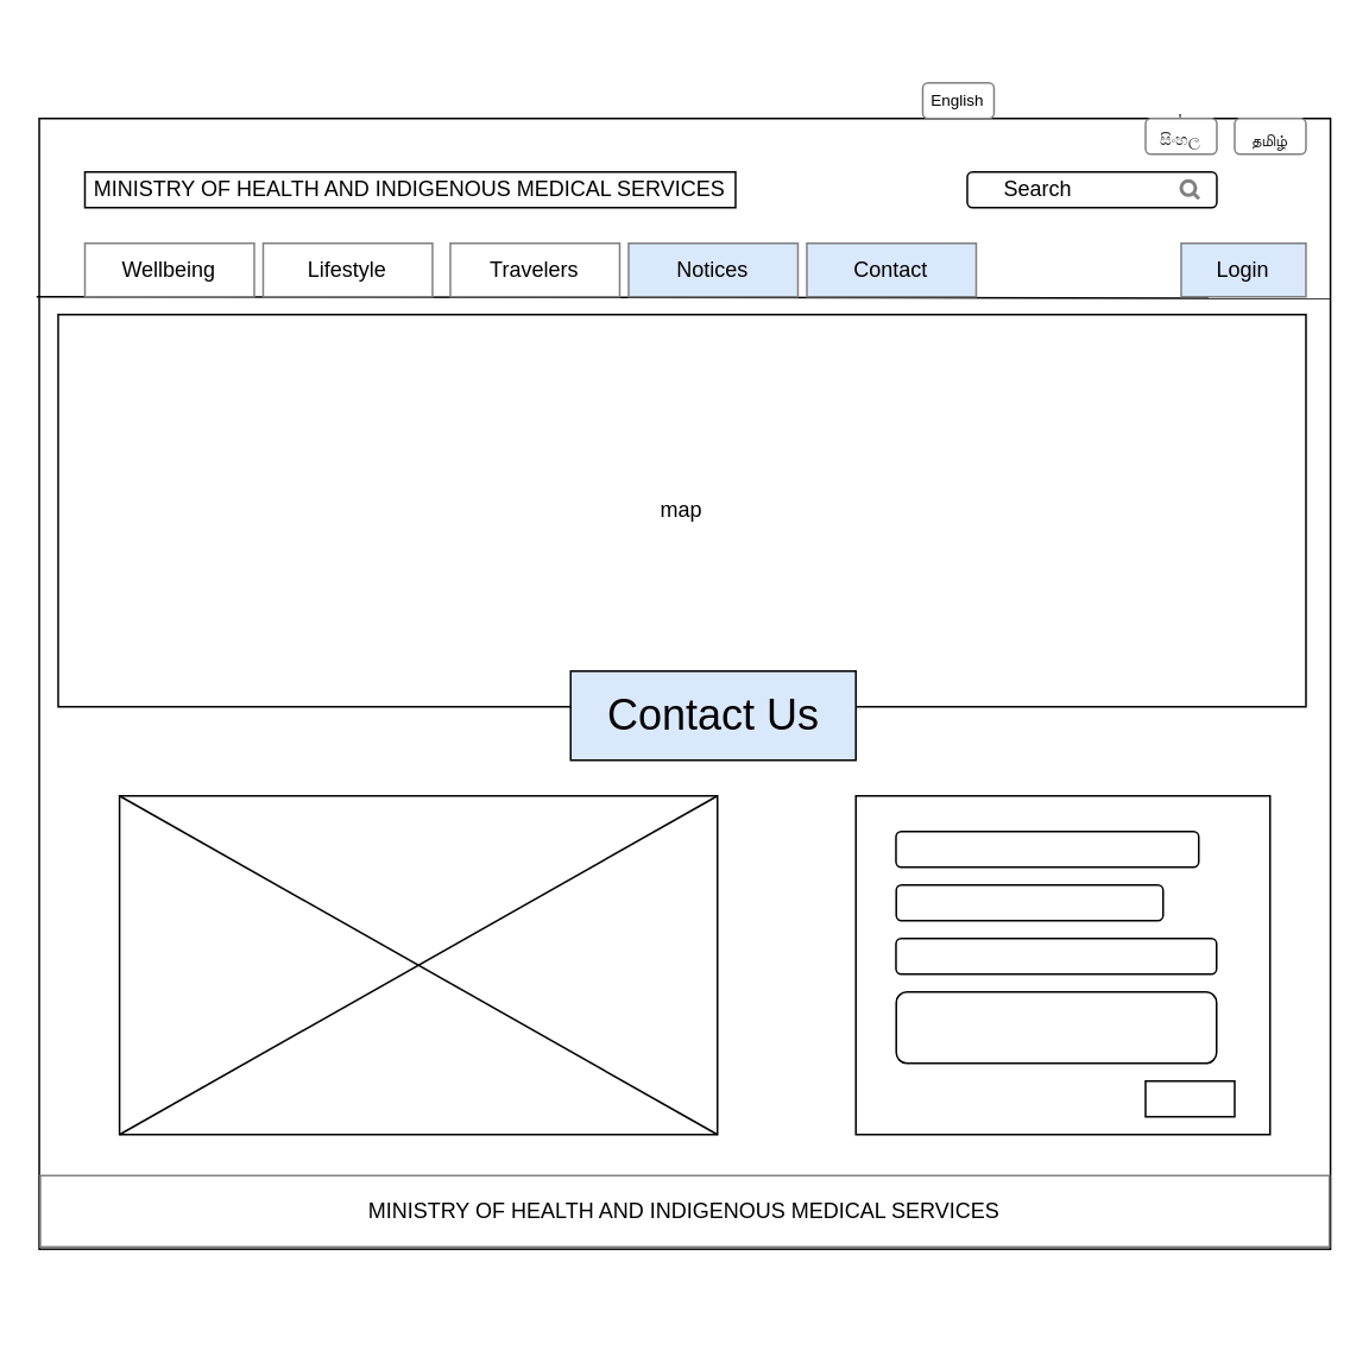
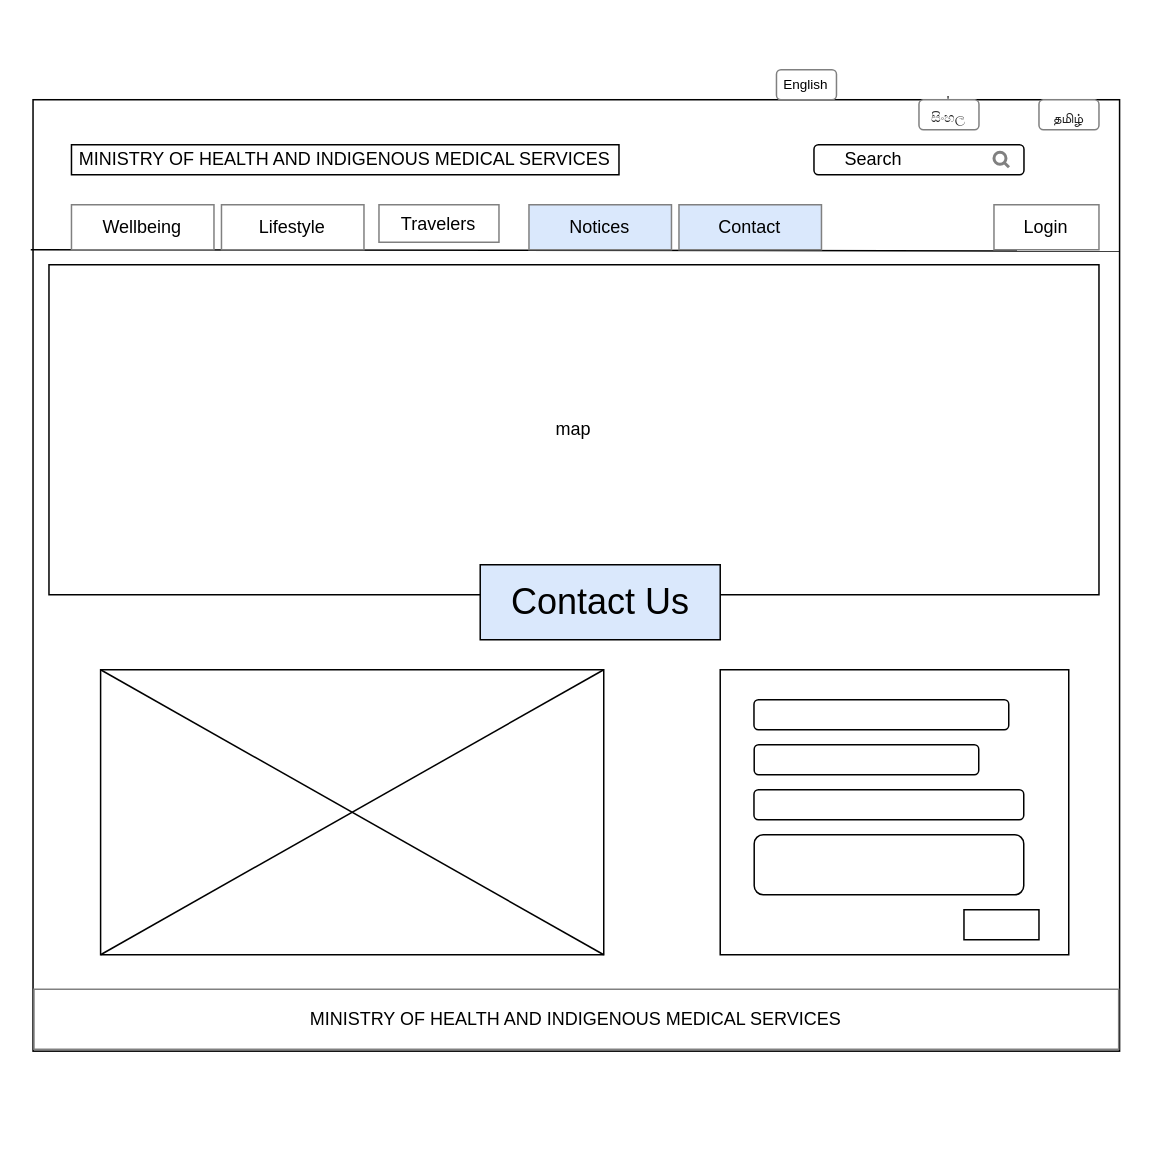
  <mxCell id="0" />
  <mxCell id="1" parent="0" />
  <mxCell id="2" value="" style="rounded=0;whiteSpace=wrap;html=1;rotation=90;textDirection=rtl;labelPosition=left;verticalLabelPosition=middle;align=right;verticalAlign=middle;" parent="1" vertex="1"><mxGeometry x="66.57" y="20.95" width="634.29" height="724.37" as="geometry" /></mxCell>
  <mxCell id="3" value="MINISTRY OF HEALTH AND INDIGENOUS MEDICAL SERVICES" style="rounded=0;whiteSpace=wrap;html=1;" parent="1" vertex="1"><mxGeometry x="47.15" y="96" width="365" height="20" as="geometry" /></mxCell>
  <mxCell id="4" value="" style="rounded=1;whiteSpace=wrap;html=1;comic=0;shadow=0;glass=0;" parent="1" vertex="1"><mxGeometry x="542.15" y="96" width="140" height="20" as="geometry" /></mxCell>
  <mxCell id="5" value="" style="html=1;verticalLabelPosition=bottom;align=center;labelBackgroundColor=#ffffff;verticalAlign=top;strokeWidth=2;strokeColor=#808080;shadow=0;dashed=0;shape=mxgraph.ios7.icons.looking_glass;glass=0;comic=0;" parent="1" vertex="1"><mxGeometry x="662.15" y="101" width="10" height="10" as="geometry" /></mxCell>
  <mxCell id="6" value="Search" style="text;html=1;strokeColor=none;fillColor=none;align=center;verticalAlign=middle;whiteSpace=wrap;rounded=0;shadow=0;glass=0;comic=0;" parent="1" vertex="1"><mxGeometry x="562.15" y="96" width="40" height="20" as="geometry" /></mxCell>
  <mxCell id="7" value="" style="endArrow=none;html=1;entryX=0.159;entryY=0;entryDx=0;entryDy=0;entryPerimeter=0;" parent="1" target="2" edge="1"><mxGeometry width="50" height="50" relative="1" as="geometry"><mxPoint x="20" y="166" as="sourcePoint" /><mxPoint x="678.15" y="186" as="targetPoint" /></mxGeometry></mxCell>
  <mxCell id="8" value="Wellbeing" style="rounded=0;whiteSpace=wrap;html=1;shadow=0;glass=0;comic=0;strokeColor=#808080;" parent="1" vertex="1"><mxGeometry x="47.15" y="136" width="95" height="30" as="geometry" /></mxCell>
  <mxCell id="9" value="Lifestyle" style="rounded=0;whiteSpace=wrap;html=1;shadow=0;glass=0;comic=0;strokeColor=#808080;" parent="1" vertex="1"><mxGeometry x="147.15" y="136" width="95" height="30" as="geometry" /></mxCell>
- <mxCell id="10" value="Travelers" style="rounded=0;whiteSpace=wrap;html=1;shadow=0;glass=0;comic=0;strokeColor=#808080;" parent="1" vertex="1"><mxGeometry x="252.15" y="136" width="95" height="30" as="geometry" /></mxCell>
+ <mxCell id="10" value="Travelers" style="rounded=0;whiteSpace=wrap;html=1;shadow=0;glass=0;comic=0;strokeColor=#808080;" parent="1" vertex="1"><mxGeometry x="252.15" y="136" width="80" height="25" as="geometry" /></mxCell>
  <mxCell id="11" value="Notices" style="rounded=0;whiteSpace=wrap;html=1;shadow=0;glass=0;comic=0;strokeColor=#808080;fillColor=#dae8fc;" parent="1" vertex="1"><mxGeometry x="352.15" y="136" width="95" height="30" as="geometry" /></mxCell>
  <mxCell id="12" value="Contact" style="rounded=0;whiteSpace=wrap;html=1;shadow=0;glass=0;comic=0;strokeColor=#808080;fillColor=#dae8fc;" parent="1" vertex="1"><mxGeometry x="452.15" y="136" width="95" height="30" as="geometry" /></mxCell>
- <mxCell id="13" value="Login" style="rounded=0;whiteSpace=wrap;html=1;shadow=0;glass=0;comic=0;strokeColor=#808080;fillColor=#dae8fc;" parent="1" vertex="1"><mxGeometry x="662.15" y="136" width="70" height="30" as="geometry" /></mxCell>
+ <mxCell id="13" value="Login" style="rounded=0;whiteSpace=wrap;html=1;shadow=0;glass=0;comic=0;strokeColor=#808080;" parent="1" vertex="1"><mxGeometry x="662.15" y="136" width="70" height="30" as="geometry" /></mxCell>
  <mxCell id="14" value="English" style="rounded=1;whiteSpace=wrap;html=1;shadow=0;glass=0;comic=0;strokeColor=#808080;fontSize=9;" parent="1" vertex="1"><mxGeometry x="517.15" y="46" width="40" height="20" as="geometry" /></mxCell>
- <mxCell id="15" value="'&lt;br style=&quot;white-space: normal; font-size: 9px;&quot;&gt;&lt;span style=&quot;color: rgb(34, 34, 34); font-family: arial, sans-serif; text-align: left; white-space: pre-wrap; font-size: 9px;&quot;&gt;සිංහල&lt;/span&gt;" style="rounded=1;whiteSpace=wrap;html=1;shadow=0;glass=0;comic=0;strokeColor=#808080;perimeterSpacing=0;strokeWidth=1;verticalAlign=bottom;fontSize=9;" parent="1" vertex="1"><mxGeometry x="642.15" y="66" width="40" height="20" as="geometry" /></mxCell>
+ <mxCell id="15" value="'&lt;br style=&quot;white-space: normal; font-size: 9px;&quot;&gt;&lt;span style=&quot;color: rgb(34, 34, 34); font-family: arial, sans-serif; text-align: left; white-space: pre-wrap; font-size: 9px;&quot;&gt;සිංහල&lt;/span&gt;" style="rounded=1;whiteSpace=wrap;html=1;shadow=0;glass=0;comic=0;strokeColor=#808080;perimeterSpacing=0;strokeWidth=1;verticalAlign=bottom;fontSize=9;" parent="1" vertex="1"><mxGeometry x="612.15" y="66" width="40" height="20" as="geometry" /></mxCell>
  <mxCell id="16" value="&lt;br style=&quot;font-size: 9px;&quot;&gt;&lt;span style=&quot;color: rgb(34 , 34 , 34) ; font-family: &amp;quot;arial&amp;quot; , sans-serif ; text-align: left ; white-space: pre-wrap ; font-size: 9px&quot;&gt;தமிழ்&lt;/span&gt;" style="rounded=1;whiteSpace=wrap;html=1;shadow=0;glass=0;comic=0;strokeColor=#808080;perimeterSpacing=0;strokeWidth=1;verticalAlign=bottom;fontSize=9;spacing=1;" parent="1" vertex="1"><mxGeometry x="692.15" y="66" width="40" height="20" as="geometry" /></mxCell>
  <mxCell id="17" value="&lt;span style=&quot;font-size: 12px ; white-space: normal&quot;&gt;MINISTRY OF HEALTH AND INDIGENOUS MEDICAL SERVICES&lt;/span&gt;" style="rounded=0;whiteSpace=wrap;html=1;shadow=0;glass=0;comic=0;strokeColor=#808080;strokeWidth=1;fontSize=9;align=center;" parent="1" vertex="1"><mxGeometry x="22.15" y="659" width="723.13" height="40" as="geometry" /></mxCell>
  <mxCell id="18" value="map" style="rounded=0;whiteSpace=wrap;html=1;" parent="1" vertex="1"><mxGeometry x="32.15" y="176" width="700" height="220" as="geometry" /></mxCell>
  <mxCell id="19" value="&lt;font style=&quot;font-size: 24px&quot;&gt;Contact Us&lt;/font&gt;" style="rounded=0;whiteSpace=wrap;html=1;fillColor=#dae8fc;" parent="1" vertex="1"><mxGeometry x="319.65" y="376" width="160" height="50" as="geometry" /></mxCell>
  <mxCell id="20" value="" style="rounded=0;whiteSpace=wrap;html=1;" parent="1" vertex="1"><mxGeometry x="66.57" y="446" width="335.43" height="190" as="geometry" /></mxCell>
  <mxCell id="21" value="" style="endArrow=none;html=1;entryX=1;entryY=0;entryDx=0;entryDy=0;exitX=0;exitY=1;exitDx=0;exitDy=0;" parent="1" source="20" target="20" edge="1"><mxGeometry width="50" height="50" relative="1" as="geometry"><mxPoint x="442" y="556" as="sourcePoint" /><mxPoint x="492" y="506" as="targetPoint" /></mxGeometry></mxCell>
  <mxCell id="22" value="" style="endArrow=none;html=1;entryX=0;entryY=0;entryDx=0;entryDy=0;exitX=1;exitY=1;exitDx=0;exitDy=0;" parent="1" source="20" target="20" edge="1"><mxGeometry width="50" height="50" relative="1" as="geometry"><mxPoint x="442" y="556" as="sourcePoint" /><mxPoint x="492" y="506" as="targetPoint" /></mxGeometry></mxCell>
  <mxCell id="23" value="" style="rounded=0;whiteSpace=wrap;html=1;" parent="1" vertex="1"><mxGeometry x="479.65" y="446" width="232.35" height="190" as="geometry" /></mxCell>
  <mxCell id="24" value="" style="rounded=1;whiteSpace=wrap;html=1;" parent="1" vertex="1"><mxGeometry x="502.15" y="466" width="169.85" height="20" as="geometry" /></mxCell>
  <mxCell id="25" value="" style="rounded=1;whiteSpace=wrap;html=1;" parent="1" vertex="1"><mxGeometry x="502.3" y="496" width="149.7" height="20" as="geometry" /></mxCell>
  <mxCell id="26" value="" style="rounded=1;whiteSpace=wrap;html=1;" parent="1" vertex="1"><mxGeometry x="502.15" y="526" width="179.85" height="20" as="geometry" /></mxCell>
  <mxCell id="27" value="" style="rounded=1;whiteSpace=wrap;html=1;" parent="1" vertex="1"><mxGeometry x="502.3" y="556" width="179.7" height="40" as="geometry" /></mxCell>
  <mxCell id="28" value="" style="rounded=0;whiteSpace=wrap;html=1;" parent="1" vertex="1"><mxGeometry x="642.15" y="606" width="50" height="20" as="geometry" /></mxCell>
